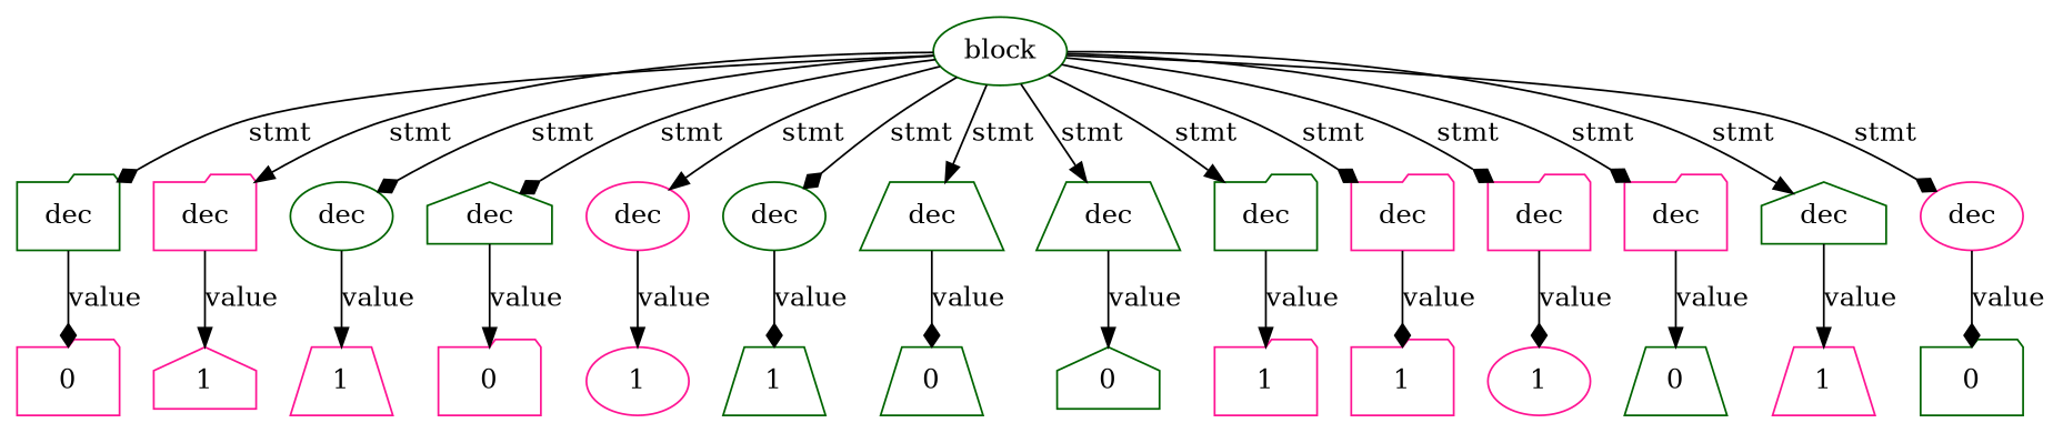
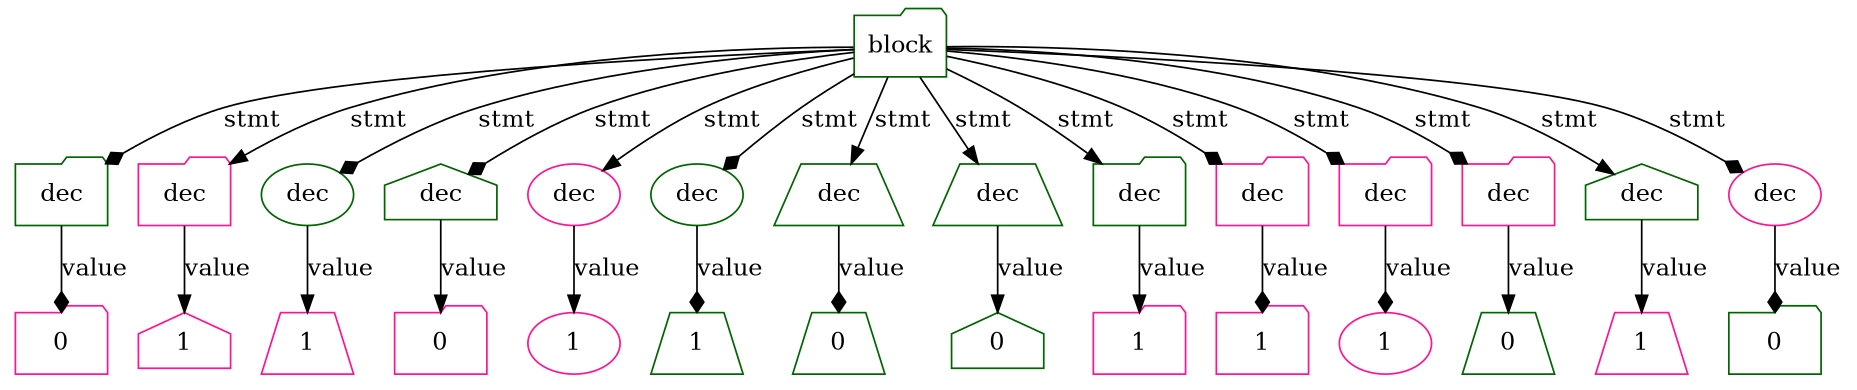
  digraph {
    ordering=out
    node [color=deeppink shape=folder]
    edge [arrowhead=diamond]
-   n1 [label=block color=darkgreen shape=ellipse]
+   n1 [label=block color=darkgreen]
    n2 [label=dec color=darkgreen]
    n3 [label=dec]
    n4 [label=dec color=darkgreen shape=ellipse]
    n5 [label=dec color=darkgreen shape=house]
    n6 [label=dec shape=ellipse]
    n7 [label=dec color=darkgreen shape=ellipse]
    n8 [label=dec color=darkgreen shape=trapezium]
    n9 [label=dec color=darkgreen shape=trapezium]
    n10 [label=dec color=darkgreen]
    n11 [label=dec]
    n12 [label=dec]
    n13 [label=dec]
    n14 [label=dec color=darkgreen shape=house]
    n15 [label=dec shape=ellipse]
    n16 [label=0]
    n17 [label=1 shape=house]
    n18 [label=1 shape=trapezium]
    n19 [label=0]
    n20 [label=1 shape=ellipse]
    n21 [label=1 color=darkgreen shape=trapezium]
    n22 [label=0 color=darkgreen shape=trapezium]
    n23 [label=0 color=darkgreen shape=house]
    n24 [label=1]
    n25 [label=1]
    n26 [label=1 shape=ellipse]
    n27 [label=0 color=darkgreen shape=trapezium]
    n28 [label=1 shape=trapezium]
    n29 [label=0 color=darkgreen]
    n1 -> n2 [label=stmt]
    n1 -> n3 [label=stmt arrowhead=normal]
    n1 -> n4 [label=stmt]
    n1 -> n5 [label=stmt]
    n1 -> n6 [label=stmt arrowhead=normal]
    n1 -> n7 [label=stmt]
    n1 -> n8 [label=stmt arrowhead=normal]
    n1 -> n9 [label=stmt arrowhead=normal]
    n1 -> n10 [label=stmt arrowhead=normal]
    n1 -> n11 [label=stmt]
    n1 -> n12 [label=stmt]
    n1 -> n13 [label=stmt]
    n1 -> n14 [label=stmt arrowhead=normal]
    n1 -> n15 [label=stmt]
    n2 -> n16 [label=value]
    n3 -> n17 [label=value arrowhead=normal]
    n4 -> n18 [label=value arrowhead=normal]
    n5 -> n19 [label=value arrowhead=normal]
    n6 -> n20 [label=value arrowhead=normal]
    n7 -> n21 [label=value]
    n8 -> n22 [label=value]
    n9 -> n23 [label=value arrowhead=normal]
    n10 -> n24 [label=value arrowhead=normal]
    n11 -> n25 [label=value]
    n12 -> n26 [label=value]
    n13 -> n27 [label=value arrowhead=normal]
    n14 -> n28 [label=value arrowhead=normal]
    n15 -> n29 [label=value]
  }
